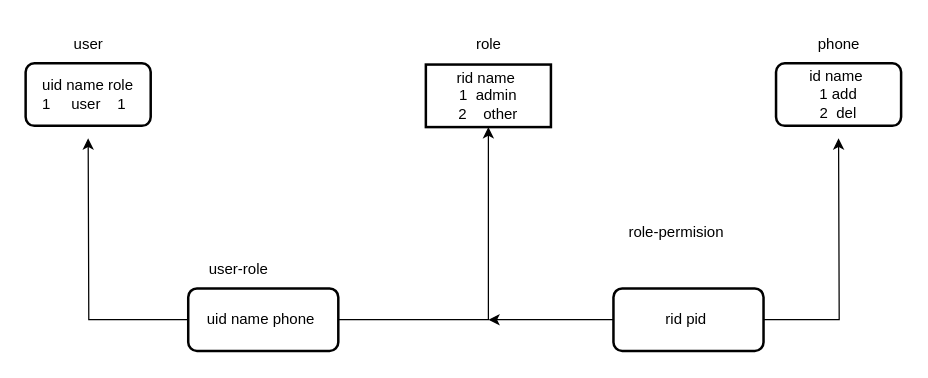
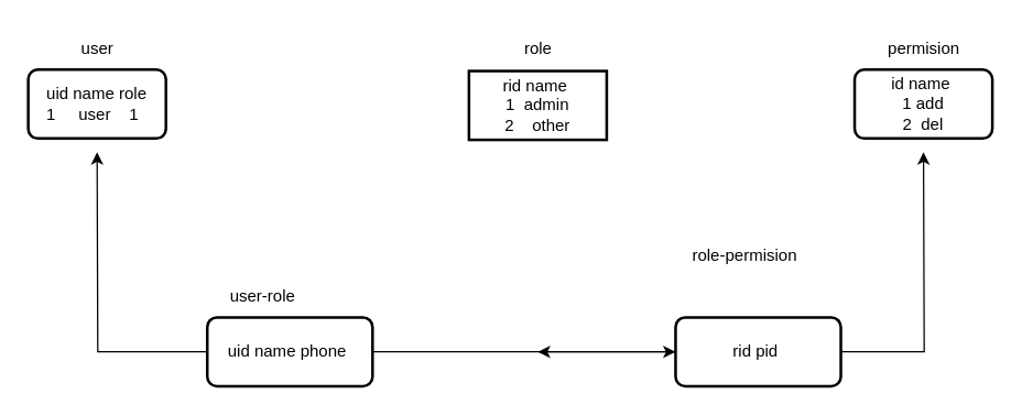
  <mxCell id="0" />
  <mxCell id="1" parent="0" />
  <mxCell id="2" style="edgeStyle=orthogonalEdgeStyle;rounded=0;orthogonalLoop=1;jettySize=auto;html=1;exitX=0.5;exitY=1;exitDx=0;exitDy=0;" edge="1" parent="1" source="9"><mxGeometry relative="1" as="geometry"><mxPoint x="190" y="230" as="targetPoint" /></mxGeometry></mxCell>
  <mxCell id="3" value="&lt;div style=&quot;&quot;&gt;&lt;span style=&quot;background-color: initial;&quot;&gt;uid name role&lt;/span&gt;&lt;/div&gt;&lt;div style=&quot;text-align: left;&quot;&gt;&lt;span style=&quot;background-color: initial;&quot;&gt;1&amp;nbsp; &amp;nbsp; &amp;nbsp;user&amp;nbsp; &amp;nbsp; 1&lt;/span&gt;&lt;/div&gt;" style="rounded=1;whiteSpace=wrap;html=1;absoluteArcSize=1;arcSize=14;strokeWidth=2;align=center;" vertex="1" parent="1"><mxGeometry x="20" y="50" width="100" height="50" as="geometry" /></mxCell>
  <mxCell id="4" value="rid name&amp;nbsp;&lt;br&gt;1&amp;nbsp; admin&lt;br&gt;2&amp;nbsp; &amp;nbsp; other" style="whiteSpace=wrap;html=1;absoluteArcSize=1;arcSize=14;strokeWidth=2;rounded=0;" vertex="1" parent="1"><mxGeometry x="340" y="51" width="100" height="50" as="geometry" /></mxCell>
  <mxCell id="5" value="role" style="text;html=1;align=center;verticalAlign=middle;resizable=0;points=[];autosize=1;strokeColor=none;fillColor=none;" vertex="1" parent="1"><mxGeometry x="370" y="20" width="40" height="30" as="geometry" /></mxCell>
- <mxCell id="6" style="edgeStyle=orthogonalEdgeStyle;rounded=0;orthogonalLoop=1;jettySize=auto;html=1;entryX=0.5;entryY=1;entryDx=0;entryDy=0;" edge="1" parent="1" source="8" target="4"><mxGeometry relative="1" as="geometry" /></mxCell>
+ <mxCell id="6" style="edgeStyle=orthogonalEdgeStyle;rounded=0;orthogonalLoop=1;jettySize=auto;html=1;" edge="1" parent="1" source="8" target="13"><mxGeometry relative="1" as="geometry" /></mxCell>
  <mxCell id="7" style="edgeStyle=orthogonalEdgeStyle;rounded=0;orthogonalLoop=1;jettySize=auto;html=1;" edge="1" parent="1" source="8"><mxGeometry relative="1" as="geometry"><mxPoint x="70" y="110" as="targetPoint" /></mxGeometry></mxCell>
  <mxCell id="8" value="&lt;div style=&quot;&quot;&gt;&lt;span style=&quot;background-color: initial;&quot;&gt;uid name phone&amp;nbsp;&lt;/span&gt;&lt;/div&gt;" style="rounded=1;whiteSpace=wrap;html=1;absoluteArcSize=1;arcSize=14;strokeWidth=2;align=center;" vertex="1" parent="1"><mxGeometry x="150" y="230" width="120" height="50" as="geometry" /></mxCell>
  <mxCell id="9" value="user-role" style="text;html=1;align=center;verticalAlign=middle;resizable=0;points=[];autosize=1;strokeColor=none;fillColor=none;" vertex="1" parent="1"><mxGeometry x="155" y="200" width="70" height="30" as="geometry" /></mxCell>
  <mxCell id="10" value="user" style="text;html=1;align=center;verticalAlign=middle;resizable=0;points=[];autosize=1;strokeColor=none;fillColor=none;" vertex="1" parent="1"><mxGeometry x="45" y="20" width="50" height="30" as="geometry" /></mxCell>
  <mxCell id="11" style="edgeStyle=orthogonalEdgeStyle;rounded=0;orthogonalLoop=1;jettySize=auto;html=1;exitX=0;exitY=0.5;exitDx=0;exitDy=0;" edge="1" parent="1" source="13"><mxGeometry relative="1" as="geometry"><mxPoint x="390" y="255" as="targetPoint" /></mxGeometry></mxCell>
  <mxCell id="12" style="edgeStyle=orthogonalEdgeStyle;rounded=0;orthogonalLoop=1;jettySize=auto;html=1;" edge="1" parent="1" source="13"><mxGeometry relative="1" as="geometry"><mxPoint x="670" y="110" as="targetPoint" /></mxGeometry></mxCell>
  <mxCell id="13" value="&lt;div style=&quot;&quot;&gt;&lt;span style=&quot;background-color: initial;&quot;&gt;rid pid&amp;nbsp;&lt;/span&gt;&lt;/div&gt;" style="rounded=1;whiteSpace=wrap;html=1;absoluteArcSize=1;arcSize=14;strokeWidth=2;align=center;" vertex="1" parent="1"><mxGeometry x="490" y="230" width="120" height="50" as="geometry" /></mxCell>
  <mxCell id="14" value="role-permision" style="text;html=1;align=center;verticalAlign=middle;resizable=0;points=[];autosize=1;strokeColor=none;fillColor=none;" vertex="1" parent="1"><mxGeometry x="490" y="170" width="100" height="30" as="geometry" /></mxCell>
  <mxCell id="15" value="id name&amp;nbsp;&lt;br&gt;1 add&lt;br&gt;2&amp;nbsp; del" style="rounded=1;whiteSpace=wrap;html=1;absoluteArcSize=1;arcSize=14;strokeWidth=2;" vertex="1" parent="1"><mxGeometry x="620" y="50" width="100" height="50" as="geometry" /></mxCell>
- <mxCell id="16" value="phone" style="text;html=1;align=center;verticalAlign=middle;resizable=0;points=[];autosize=1;strokeColor=none;fillColor=none;" vertex="1" parent="1"><mxGeometry x="630" y="20" width="80" height="30" as="geometry" /></mxCell>
+ <mxCell id="16" value="permision" style="text;html=1;align=center;verticalAlign=middle;resizable=0;points=[];autosize=1;strokeColor=none;fillColor=none;" vertex="1" parent="1"><mxGeometry x="630" y="20" width="80" height="30" as="geometry" /></mxCell>
